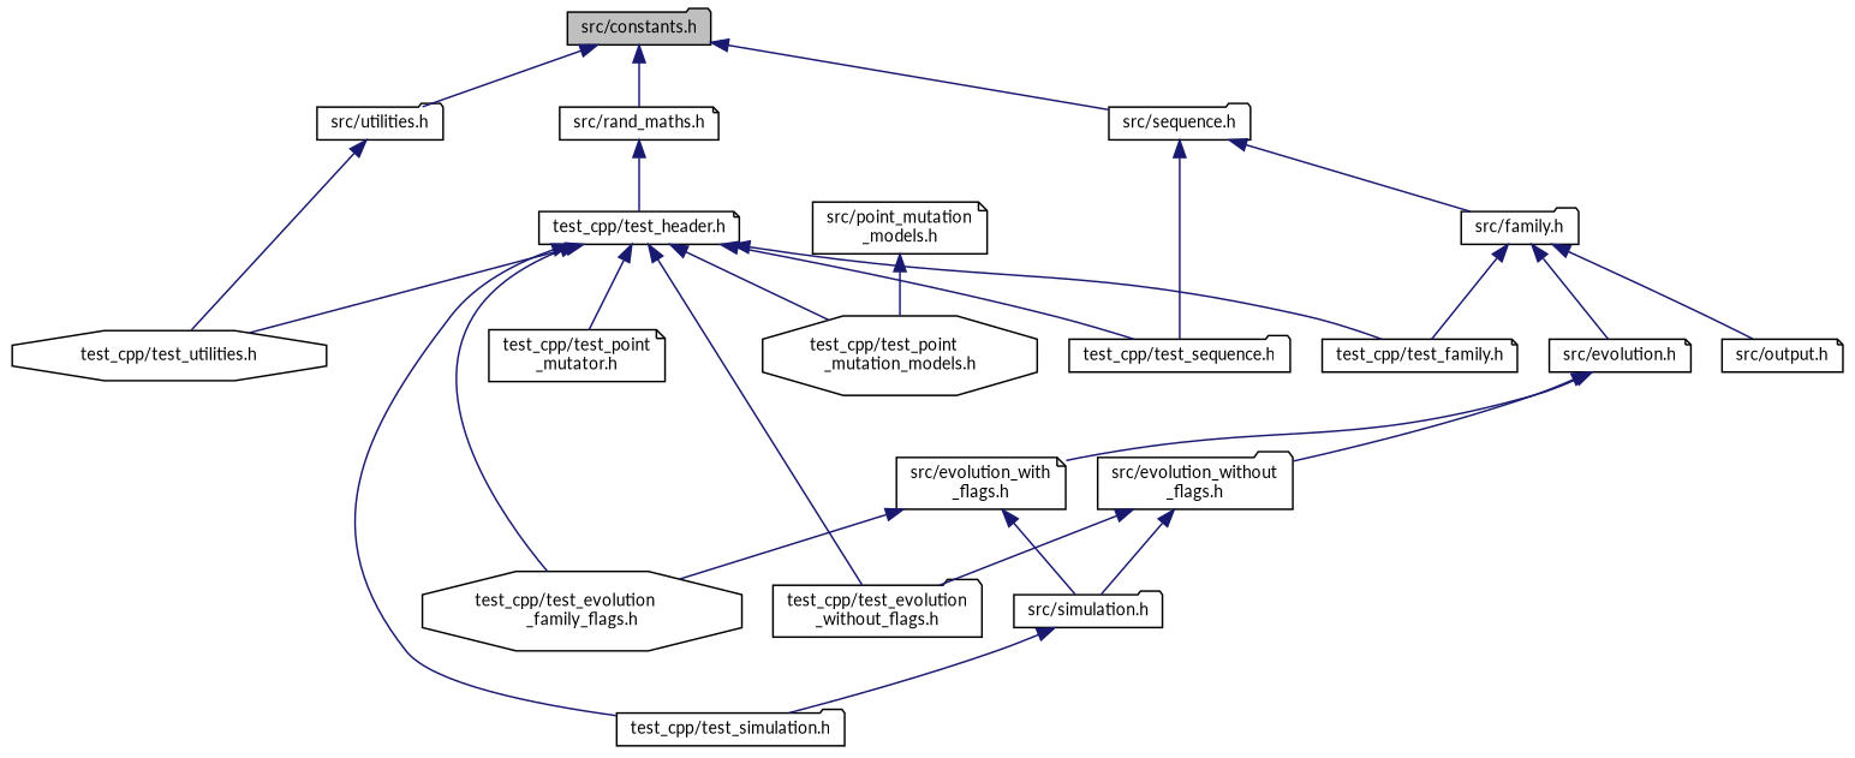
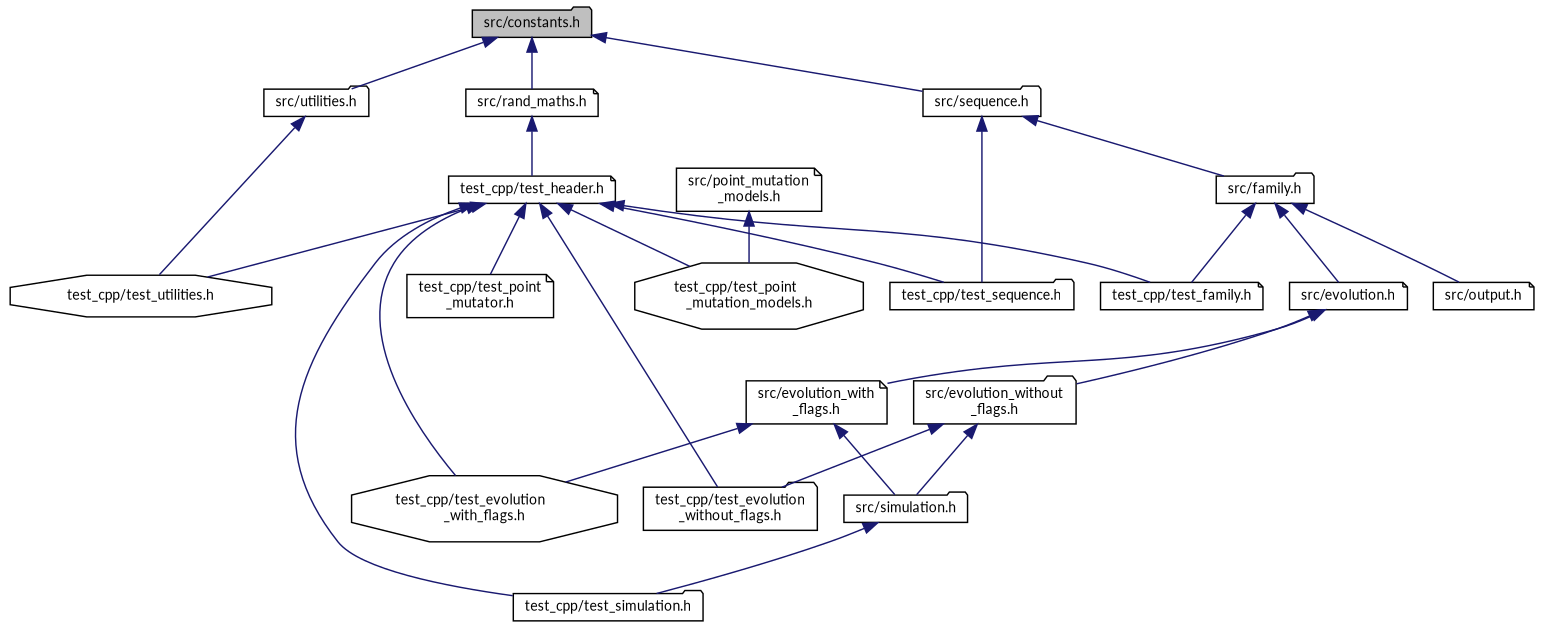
  digraph {
    fontname=Lato
    node [color=black fillcolor=white fontname=Lato fontsize=10 shape=folder style=filled]
    edge [color=midnightblue dir=back fontname=Lato fontsize=10 labelfontname=Helvetica labelfontsize=10 style=solid]
    n1 [fillcolor=grey75 fontcolor=black height=0.2 label="src/constants.h" width=0.4]
    n2 [height=0.2 label="src/sequence.h" width=0.4]
    n3 [height=0.2 label="src/rand_maths.h" shape=note width=0.4]
    n4 [height=0.2 label="src/utilities.h" width=0.4]
    n5 [height=0.2 label="src/family.h" width=0.4]
    n6 [height=0.2 label="test_cpp/test_sequence.h" width=0.4]
    n7 [height=0.2 label="test_cpp/test_header.h" shape=note width=0.4]
    n8 [height=0.2 label="test_cpp/test_utilities.h" shape=octagon width=0.4]
    n9 [height=0.2 label="src/point_mutation\l_models.h" shape=note width=0.4]
    n10 [height=0.2 label="test_cpp/test_point\l_mutation_models.h" shape=octagon width=0.4]
    n11 [height=0.2 label="src/evolution.h" shape=note width=0.4]
    n12 [height=0.2 label="src/output.h" shape=note width=0.4]
    n13 [height=0.2 label="test_cpp/test_family.h" shape=note width=0.4]
    n14 [height=0.2 label="src/evolution_with\l_flags.h" shape=note width=0.4]
    n15 [height=0.2 label="src/evolution_without\l_flags.h" width=0.4]
    n16 [height=0.2 label="src/simulation.h" width=0.4]
-   n17 [height=0.2 label="test_cpp/test_evolution\l_family_flags.h" shape=octagon width=0.4]
+   n17 [height=0.2 label="test_cpp/test_evolution\l_with_flags.h" shape=octagon width=0.4]
    n18 [height=0.2 label="test_cpp/test_evolution\l_without_flags.h" width=0.4]
    n19 [height=0.2 label="test_cpp/test_simulation.h" width=0.4]
    n20 [height=0.2 label="test_cpp/test_point\l_mutator.h" shape=note width=0.4]
    n1 -> n2
    n1 -> n3
    n1 -> n4
    n2 -> n5
    n2 -> n6
    n3 -> n7
    n4 -> n8
    n5 -> n11
    n5 -> n12
    n5 -> n13
    n7 -> n6
    n7 -> n8
    n7 -> n10
    n7 -> n13
    n7 -> n17
    n7 -> n18
    n7 -> n19
    n7 -> n20
    n9 -> n10
    n11 -> n14
    n11 -> n15
    n14 -> n16
    n14 -> n17
    n15 -> n16
    n15 -> n18
    n16 -> n19
  }
